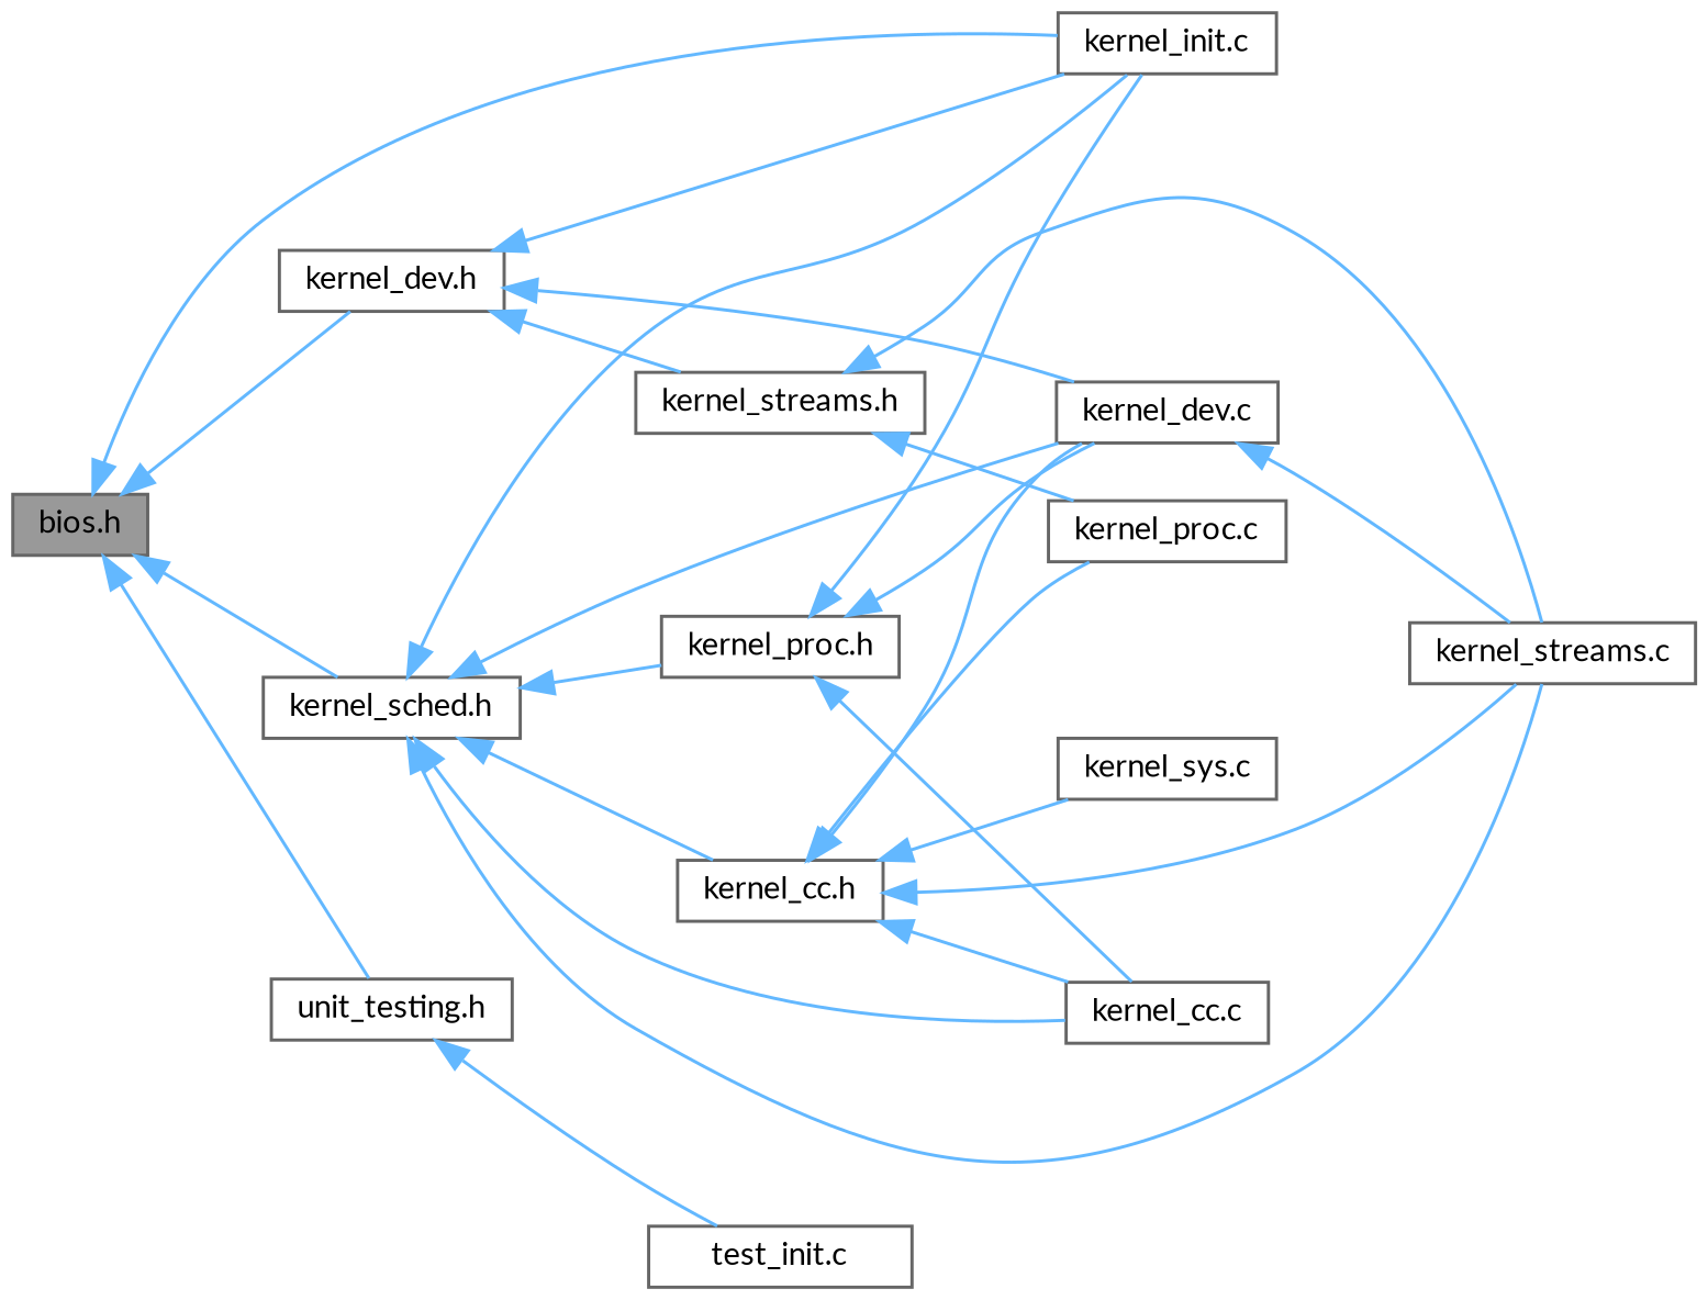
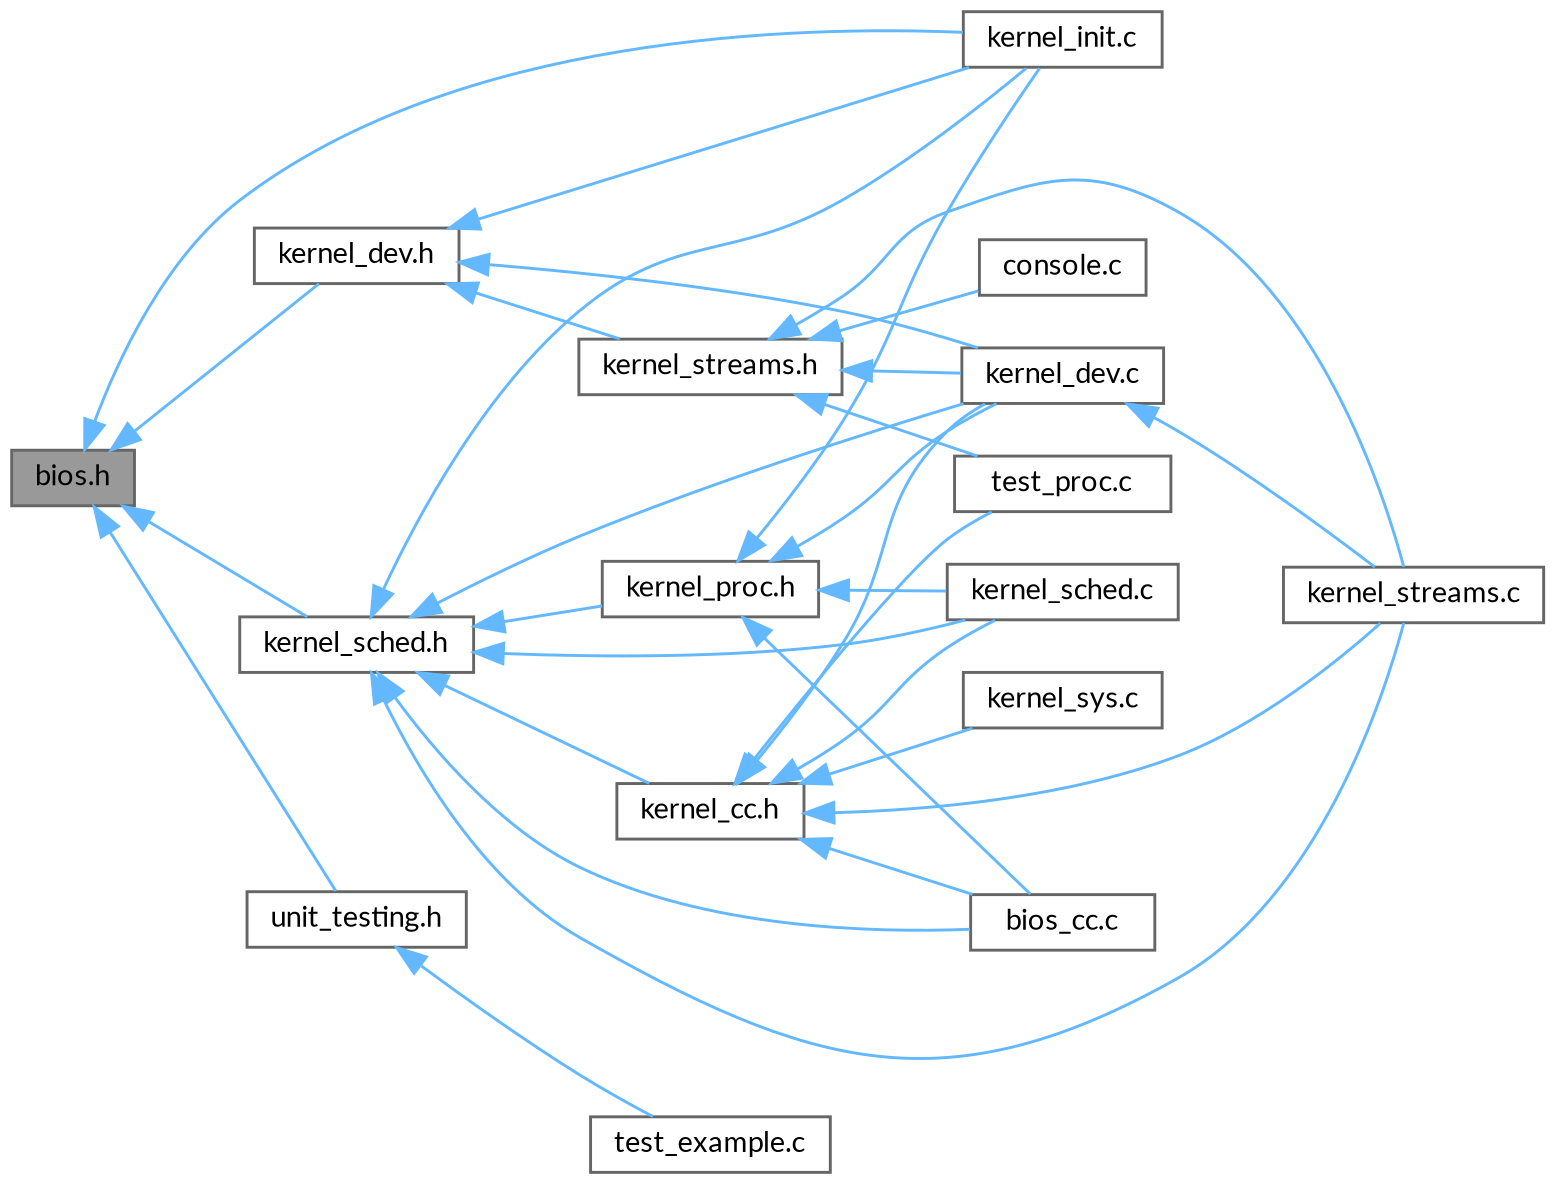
  digraph {
    fontname=Lato
    rankdir=LR
    node [color=grey40 fillcolor=white fontname=Lato fontsize=10 shape=box style=filled]
    edge [color=steelblue1 dir=back fontname=Lato fontsize=10 labelfontname=Helvetica labelfontsize=10 style=solid]
    n1 [color=gray40 fillcolor=grey60 fontcolor=black height=0.2 label="bios.h" width=0.4]
    n2 [height=0.2 label="kernel_dev.h" width=0.4]
    n3 [height=0.2 label="kernel_init.c" width=0.4]
    n4 [height=0.2 label="kernel_sched.h" width=0.4]
    n5 [height=0.2 label="unit_testing.h" width=0.4]
    n6 [height=0.2 label="kernel_dev.c" width=0.4]
    n7 [height=0.2 label="kernel_streams.h" width=0.4]
    n8 [height=0.2 label="kernel_streams.c" width=0.4]
-   n9 [height=0.2 label="kernel_cc.c" width=0.4]
+   n9 [height=0.2 label="bios_cc.c" width=0.4]
    n10 [height=0.2 label="kernel_cc.h" width=0.4]
+   n11 [height=0.2 label="kernel_sched.c" width=0.4]
    n12 [height=0.2 label="kernel_proc.h" width=0.4]
-   n13 [height=0.2 label="test_init.c" width=0.4]
-   n15 [height=0.2 label="kernel_proc.c" width=0.4]
+   n13 [height=0.2 label="test_example.c" width=0.4]
+   n14 [height=0.2 label="console.c" width=0.4]
+   n15 [height=0.2 label="test_proc.c" width=0.4]
    n16 [height=0.2 label="kernel_sys.c" width=0.4]
    n1 -> n2
    n1 -> n3
    n1 -> n4
    n1 -> n5
    n2 -> n3
    n2 -> n6
    n2 -> n7
    n4 -> n3
    n4 -> n6
    n4 -> n8
    n4 -> n9
    n4 -> n10
+   n4 -> n11
    n4 -> n12
    n5 -> n13
    n6 -> n8
+   n7 -> n6
    n7 -> n8
+   n7 -> n14
    n7 -> n15
    n10 -> n6
    n10 -> n8
    n10 -> n9
+   n10 -> n11
    n10 -> n15
    n10 -> n16
    n12 -> n3
    n12 -> n6
    n12 -> n9
+   n12 -> n11
  }
